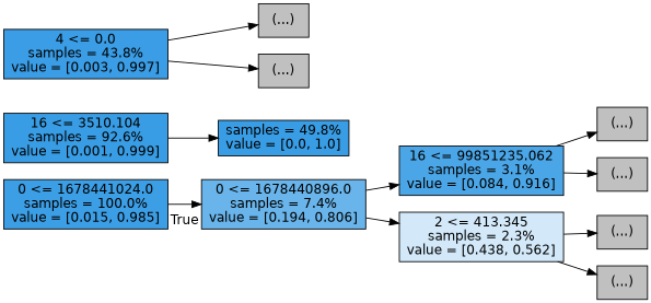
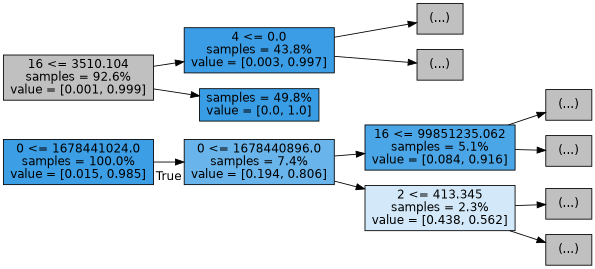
  digraph {
    rankdir=LR
    node [color=black fillcolor="#C0C0C0" fontname=helvetica shape=box style=filled]
    edge [fontname=helvetica]
    n1 [fillcolor="#3c9ee5" label="0 <= 1678441024.0\nsamples = 100.0%\nvalue = [0.015, 0.985]"]
    n2 [fillcolor="#69b5eb" label="0 <= 1678440896.0\nsamples = 7.4%\nvalue = [0.194, 0.806]"]
-   n3 [fillcolor="#4ba6e7" label="16 <= 99851235.062\nsamples = 3.1%\nvalue = [0.084, 0.916]"]
+   n3 [fillcolor="#4ba6e7" label="16 <= 99851235.062\nsamples = 5.1%\nvalue = [0.084, 0.916]"]
    n4 [fillcolor="#d3e9f9" label="2 <= 413.345\nsamples = 2.3%\nvalue = [0.438, 0.562]"]
-   n5 [fillcolor="#399de5" label="16 <= 3510.104\nsamples = 92.6%\nvalue = [0.001, 0.999]"]
+   n5 [label="16 <= 3510.104\nsamples = 92.6%\nvalue = [0.001, 0.999]"]
    n6 [fillcolor="#3a9de5" label="4 <= 0.0\nsamples = 43.8%\nvalue = [0.003, 0.997]"]
    n7 [fillcolor="#399de5" label="samples = 49.8%\nvalue = [0.0, 1.0]"]
    n8 [label="(...)"]
    n9 [label="(...)"]
    n10 [label="(...)"]
    n11 [label="(...)"]
    n12 [label="(...)"]
    n13 [label="(...)"]
    n1 -> n2 [headlabel=True labelangle=45 labeldistance=2.5]
    n2 -> n3
    n2 -> n4
    n3 -> n8
    n3 -> n9
    n4 -> n10
    n4 -> n11
+   n5 -> n6
    n5 -> n7
    n6 -> n12
    n6 -> n13
  }
